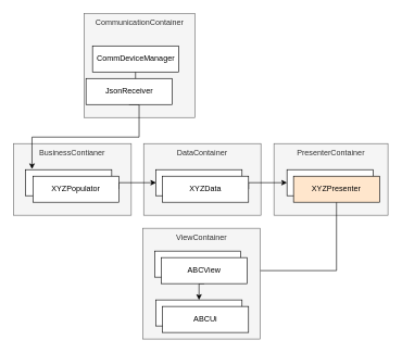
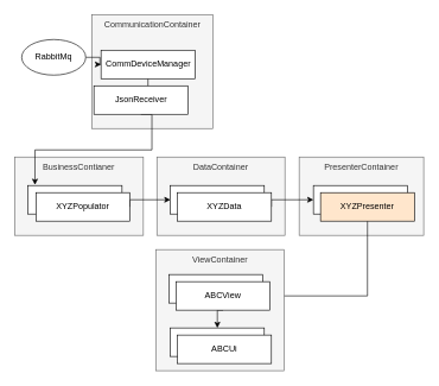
  <mxCell id="0" />
  <mxCell id="1" parent="0" />
  <mxCell id="2" value="PresenterContainer" style="rounded=0;whiteSpace=wrap;html=1;horizontal=1;verticalAlign=top;fontColor=#333333;fillColor=#f5f5f5;strokeColor=#666666;" vertex="1" parent="1"><mxGeometry x="420" y="220" width="175" height="110" as="geometry" /></mxCell>
  <mxCell id="3" value="DataContainer" style="rounded=0;whiteSpace=wrap;html=1;horizontal=1;verticalAlign=top;fontColor=#333333;fillColor=#f5f5f5;strokeColor=#666666;" vertex="1" parent="1"><mxGeometry x="220" y="220" width="180" height="110" as="geometry" /></mxCell>
  <mxCell id="4" value="BusinessContianer" style="rounded=0;whiteSpace=wrap;html=1;horizontal=1;verticalAlign=top;fontColor=#333333;fillColor=#f5f5f5;strokeColor=#666666;" vertex="1" parent="1"><mxGeometry x="20" y="220" width="181" height="110" as="geometry" /></mxCell>
  <mxCell id="5" value="CommunicationContainer" style="rounded=0;whiteSpace=wrap;html=1;horizontal=1;verticalAlign=top;fontColor=#333333;fillColor=#f5f5f5;strokeColor=#666666;" vertex="1" parent="1"><mxGeometry x="128.5" y="20" width="170" height="160" as="geometry" /></mxCell>
  <mxCell id="6" style="edgeStyle=orthogonalEdgeStyle;rounded=0;orthogonalLoop=1;jettySize=auto;html=1;exitX=0.5;exitY=1;exitDx=0;exitDy=0;fontColor=#000000;" edge="1" parent="1" source="7" target="9"><mxGeometry relative="1" as="geometry" /></mxCell>
  <mxCell id="7" value="CommDeviceManager" style="rounded=0;whiteSpace=wrap;html=1;" vertex="1" parent="1"><mxGeometry x="141.5" y="70" width="132" height="40" as="geometry" /></mxCell>
  <mxCell id="8" style="edgeStyle=orthogonalEdgeStyle;rounded=0;orthogonalLoop=1;jettySize=auto;html=1;exitX=0.5;exitY=1;exitDx=0;exitDy=0;entryX=0.073;entryY=-0.025;entryDx=0;entryDy=0;entryPerimeter=0;fontColor=#000000;" edge="1" parent="1" source="9" target="10"><mxGeometry relative="1" as="geometry"><Array as="points"><mxPoint x="213" y="210" /><mxPoint x="49" y="210" /></Array></mxGeometry></mxCell>
  <mxCell id="9" value="JsonReceiver" style="rounded=0;whiteSpace=wrap;html=1;" vertex="1" parent="1"><mxGeometry x="131.5" y="120" width="132" height="40" as="geometry" /></mxCell>
  <mxCell id="10" value="XYZPopulator&lt;span style=&quot;color: rgba(0 , 0 , 0 , 0) ; font-family: monospace ; font-size: 0px ; white-space: nowrap&quot;&gt;%3CmxGraphModel%3E%3Croot%3E%3CmxCell%20id%3D%220%22%2F%3E%3CmxCell%20id%3D%221%22%20parent%3D%220%22%2F%3E%3CmxCell%20id%3D%222%22%20value%3D%22JsonReceiver%22%20style%3D%22rounded%3D0%3BwhiteSpace%3Dwrap%3Bhtml%3D1%3B%22%20vertex%3D%221%22%20parent%3D%221%22%3E%3CmxGeometry%20x%3D%22358%22%20y%3D%22200%22%20width%3D%22132%22%20height%3D%2240%22%20as%3D%22geometry%22%2F%3E%3C%2FmxCell%3E%3C%2Froot%3E%3C%2FmxGraphModel%3E&lt;/span&gt;" style="rounded=0;whiteSpace=wrap;html=1;" vertex="1" parent="1"><mxGeometry x="39" y="260" width="132" height="40" as="geometry" /></mxCell>
  <mxCell id="11" value="XYZData" style="rounded=0;whiteSpace=wrap;html=1;" vertex="1" parent="1"><mxGeometry x="239" y="260" width="132" height="40" as="geometry" /></mxCell>
  <mxCell id="12" style="edgeStyle=orthogonalEdgeStyle;rounded=0;orthogonalLoop=1;jettySize=auto;html=1;exitX=1;exitY=0.5;exitDx=0;exitDy=0;entryX=0;entryY=0.5;entryDx=0;entryDy=0;fontColor=#000000;" edge="1" parent="1" source="13" target="14"><mxGeometry relative="1" as="geometry"><Array as="points"><mxPoint x="381" y="280" /></Array></mxGeometry></mxCell>
  <mxCell id="13" value="XYZData" style="rounded=0;whiteSpace=wrap;html=1;" vertex="1" parent="1"><mxGeometry x="249" y="270" width="132" height="40" as="geometry" /></mxCell>
  <mxCell id="14" value="XYZData" style="rounded=0;whiteSpace=wrap;html=1;" vertex="1" parent="1"><mxGeometry x="440" y="260" width="132" height="40" as="geometry" /></mxCell>
  <mxCell id="15" style="edgeStyle=orthogonalEdgeStyle;rounded=0;orthogonalLoop=1;jettySize=auto;html=1;exitX=0.5;exitY=1;exitDx=0;exitDy=0;entryX=1;entryY=0.5;entryDx=0;entryDy=0;fontColor=#000000;" edge="1" parent="1" source="16" target="20"><mxGeometry relative="1" as="geometry" /></mxCell>
  <mxCell id="16" value="XYZPresenter" style="rounded=0;whiteSpace=wrap;html=1;fillColor=#ffe6cc;" vertex="1" parent="1"><mxGeometry x="450" y="270" width="132" height="40" as="geometry" /></mxCell>
  <mxCell id="17" value="ViewContainer" style="rounded=0;whiteSpace=wrap;html=1;horizontal=1;verticalAlign=top;fontColor=#333333;fillColor=#f5f5f5;strokeColor=#666666;" vertex="1" parent="1"><mxGeometry x="219" y="350" width="180" height="170" as="geometry" /></mxCell>
  <mxCell id="18" value="XYZData" style="rounded=0;whiteSpace=wrap;html=1;" vertex="1" parent="1"><mxGeometry x="237" y="385" width="132" height="40" as="geometry" /></mxCell>
  <mxCell id="19" style="edgeStyle=orthogonalEdgeStyle;rounded=0;orthogonalLoop=1;jettySize=auto;html=1;exitX=0.5;exitY=1;exitDx=0;exitDy=0;entryX=0.5;entryY=0;entryDx=0;entryDy=0;fontColor=#000000;" edge="1" parent="1" source="20" target="21"><mxGeometry relative="1" as="geometry"><Array as="points"><mxPoint x="305" y="435" /></Array></mxGeometry></mxCell>
  <mxCell id="20" value="ABCView" style="rounded=0;whiteSpace=wrap;html=1;" vertex="1" parent="1"><mxGeometry x="247" y="395" width="132" height="40" as="geometry" /></mxCell>
  <mxCell id="21" value="XYZData" style="rounded=0;whiteSpace=wrap;html=1;" vertex="1" parent="1"><mxGeometry x="239" y="460" width="132" height="40" as="geometry" /></mxCell>
  <mxCell id="22" value="&lt;span style=&quot;white-space: normal&quot;&gt;ABCUi&lt;/span&gt;" style="rounded=0;whiteSpace=wrap;html=1;" vertex="1" parent="1"><mxGeometry x="249" y="470" width="132" height="40" as="geometry" /></mxCell>
  <mxCell id="23" style="edgeStyle=orthogonalEdgeStyle;rounded=0;orthogonalLoop=1;jettySize=auto;html=1;exitX=1;exitY=0.5;exitDx=0;exitDy=0;entryX=0;entryY=0.5;entryDx=0;entryDy=0;fontColor=#000000;" edge="1" parent="1" source="24" target="11"><mxGeometry relative="1" as="geometry"><Array as="points"><mxPoint x="182" y="280" /></Array></mxGeometry></mxCell>
  <mxCell id="24" value="XYZPopulator&lt;span style=&quot;color: rgba(0 , 0 , 0 , 0) ; font-family: monospace ; font-size: 0px ; white-space: nowrap&quot;&gt;%3CmxGraphModel%3E%3Croot%3E%3CmxCell%20id%3D%220%22%2F%3E%3CmxCell%20id%3D%221%22%20parent%3D%220%22%2F%3E%3CmxCell%20id%3D%222%22%20value%3D%22JsonReceiver%22%20style%3D%22rounded%3D0%3BwhiteSpace%3Dwrap%3Bhtml%3D1%3B%22%20vertex%3D%221%22%20parent%3D%221%22%3E%3CmxGeometry%20x%3D%22358%22%20y%3D%22200%22%20width%3D%22132%22%20height%3D%2240%22%20as%3D%22geometry%22%2F%3E%3C%2FmxCell%3E%3C%2Froot%3E%3C%2FmxGraphModel%3E&lt;/span&gt;" style="rounded=0;whiteSpace=wrap;html=1;" vertex="1" parent="1"><mxGeometry x="50" y="270" width="132" height="40" as="geometry" /></mxCell>
+ <mxCell id="25" style="edgeStyle=orthogonalEdgeStyle;rounded=0;orthogonalLoop=1;jettySize=auto;html=1;exitX=1;exitY=0.5;exitDx=0;exitDy=0;fontColor=#000000;" edge="1" parent="1" source="26" target="7"><mxGeometry relative="1" as="geometry" /></mxCell>
+ <mxCell id="26" value="RabbitMq" style="ellipse;whiteSpace=wrap;html=1;fontColor=#000000;" vertex="1" parent="1"><mxGeometry x="30" y="55" width="90" height="50" as="geometry" /></mxCell>
